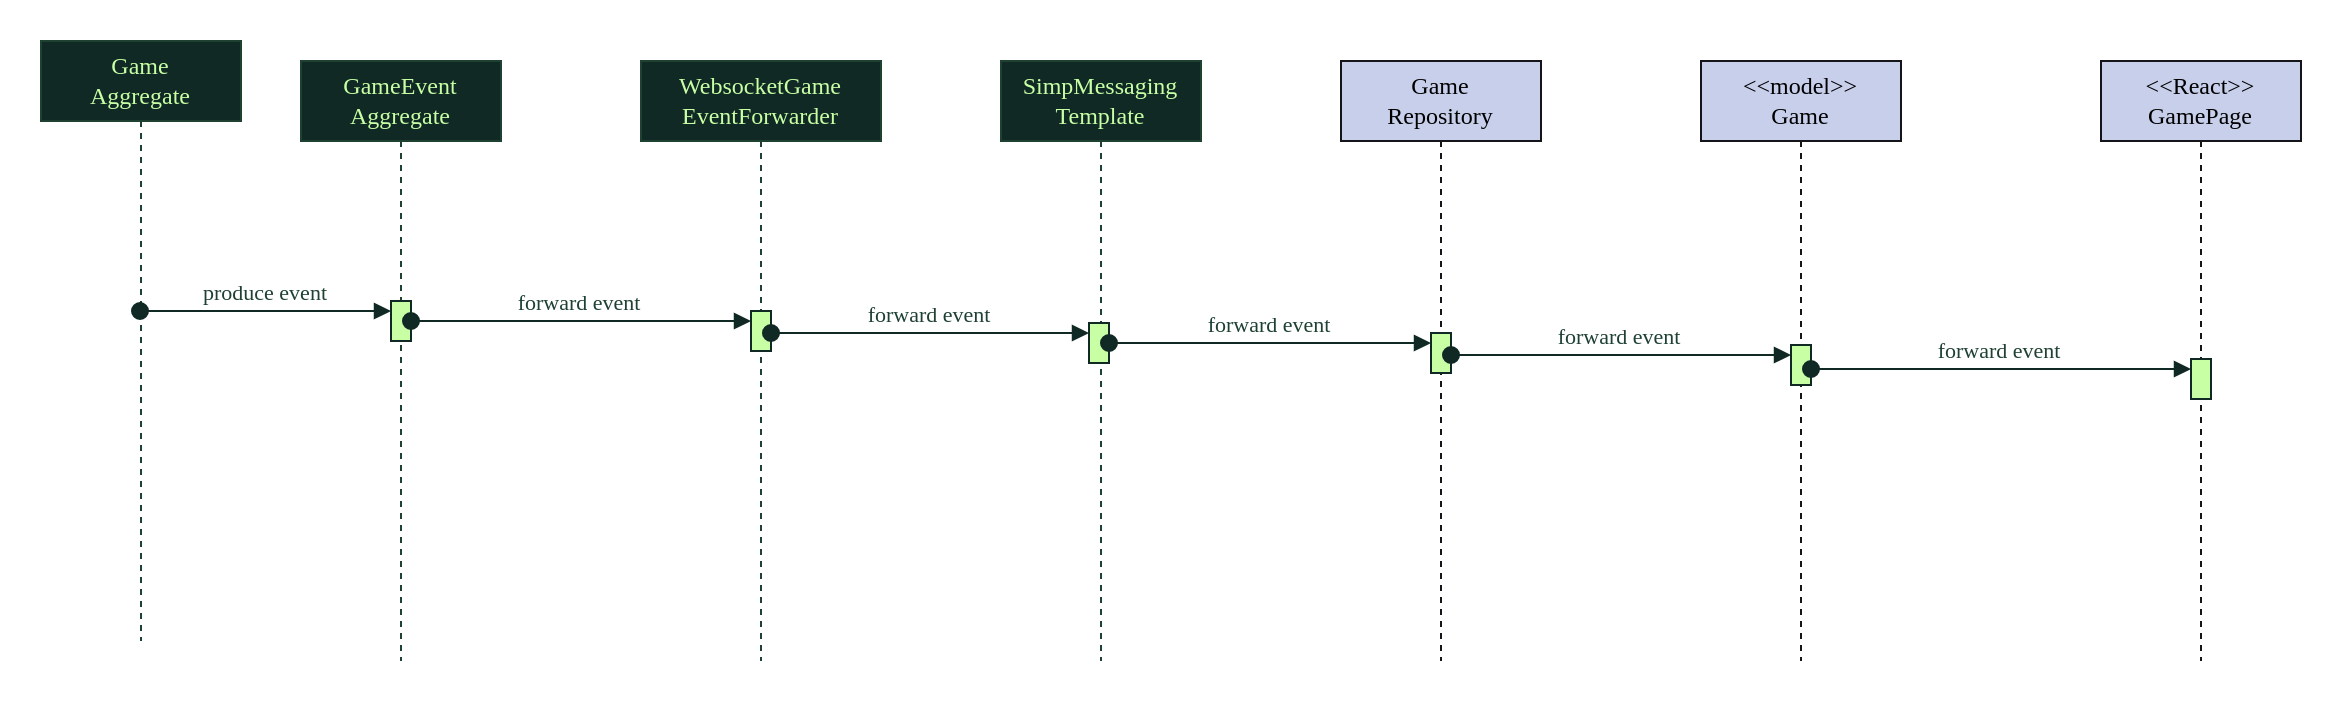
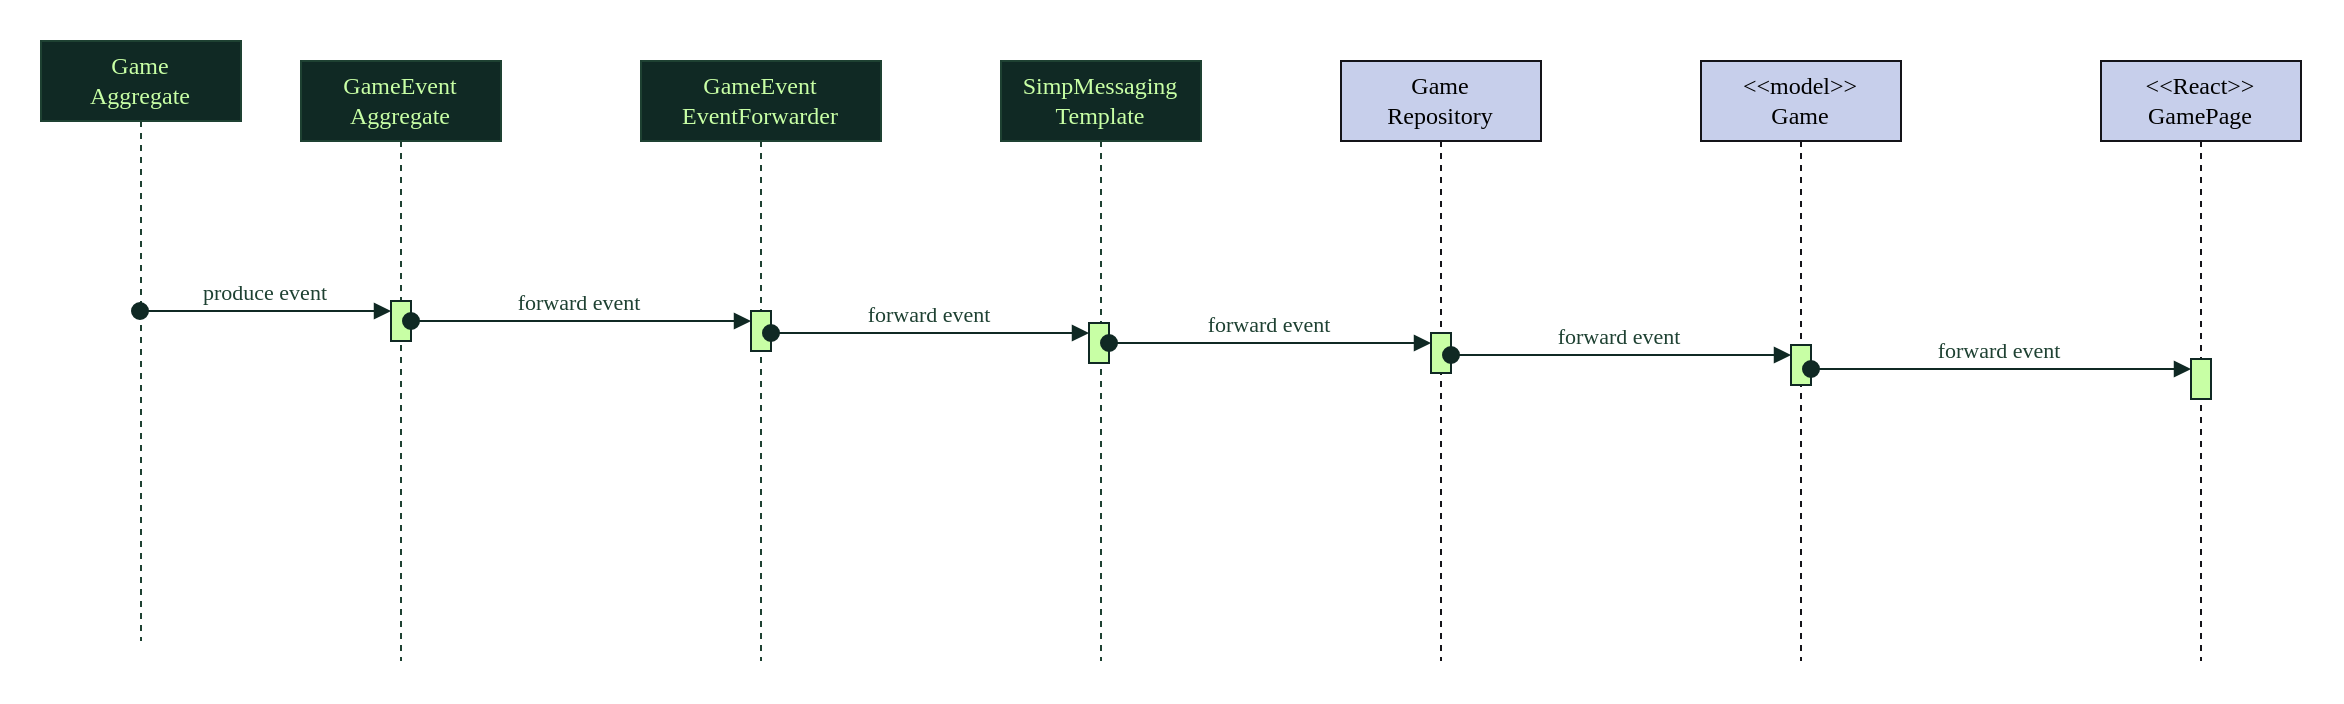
  <mxCell id="0" />
  <mxCell id="1" parent="0" />
  <mxCell id="2" value="Game&lt;div&gt;Aggregate&lt;/div&gt;" style="shape=umlLifeline;perimeter=lifelinePerimeter;whiteSpace=wrap;html=1;container=1;dropTarget=0;collapsible=0;recursiveResize=0;outlineConnect=0;portConstraint=eastwest;newEdgeStyle={&quot;curved&quot;:0,&quot;rounded&quot;:0};fillColor=#102924;strokeColor=#1E4132;fontFamily=ES Klarheit Kurrent RD;fontColor=#C8FFA5;" vertex="1" parent="1"><mxGeometry x="20" y="20" width="100" height="300" as="geometry" /></mxCell>
  <mxCell id="3" value="GameEvent&lt;div&gt;Aggregate&lt;/div&gt;" style="shape=umlLifeline;perimeter=lifelinePerimeter;whiteSpace=wrap;html=1;container=1;dropTarget=0;collapsible=0;recursiveResize=0;outlineConnect=0;portConstraint=eastwest;newEdgeStyle={&quot;curved&quot;:0,&quot;rounded&quot;:0};fillColor=#102924;strokeColor=#1E4132;fontFamily=ES Klarheit Kurrent RD;fontColor=#C8FFA5;" vertex="1" parent="1"><mxGeometry x="150" y="30" width="100" height="300" as="geometry" /></mxCell>
  <mxCell id="4" value="" style="html=1;points=[[0,0,0,0,5],[0,1,0,0,-5],[1,0,0,0,5],[1,1,0,0,-5]];perimeter=orthogonalPerimeter;outlineConnect=0;targetShapes=umlLifeline;portConstraint=eastwest;newEdgeStyle={&quot;curved&quot;:0,&quot;rounded&quot;:0};fillColor=#C8FFA5;strokeColor=#102924;fontFamily=ES Klarheit Kurrent RD;" vertex="1" parent="3"><mxGeometry x="45" y="120" width="10" height="20" as="geometry" /></mxCell>
- <mxCell id="5" value="WebsocketGame&lt;div&gt;EventForwarder&lt;/div&gt;" style="shape=umlLifeline;perimeter=lifelinePerimeter;whiteSpace=wrap;html=1;container=1;dropTarget=0;collapsible=0;recursiveResize=0;outlineConnect=0;portConstraint=eastwest;newEdgeStyle={&quot;curved&quot;:0,&quot;rounded&quot;:0};fillColor=#102924;strokeColor=#1E4132;fontFamily=ES Klarheit Kurrent RD;fontColor=#C8FFA5;" vertex="1" parent="1"><mxGeometry x="320" y="30" width="120" height="300" as="geometry" /></mxCell>
+ <mxCell id="5" value="GameEvent&lt;div&gt;EventForwarder&lt;/div&gt;" style="shape=umlLifeline;perimeter=lifelinePerimeter;whiteSpace=wrap;html=1;container=1;dropTarget=0;collapsible=0;recursiveResize=0;outlineConnect=0;portConstraint=eastwest;newEdgeStyle={&quot;curved&quot;:0,&quot;rounded&quot;:0};fillColor=#102924;strokeColor=#1E4132;fontFamily=ES Klarheit Kurrent RD;fontColor=#C8FFA5;" vertex="1" parent="1"><mxGeometry x="320" y="30" width="120" height="300" as="geometry" /></mxCell>
  <mxCell id="6" value="" style="html=1;points=[[0,0,0,0,5],[0,1,0,0,-5],[1,0,0,0,5],[1,1,0,0,-5]];perimeter=orthogonalPerimeter;outlineConnect=0;targetShapes=umlLifeline;portConstraint=eastwest;newEdgeStyle={&quot;curved&quot;:0,&quot;rounded&quot;:0};fillColor=#C8FFA5;strokeColor=#102924;fontFamily=ES Klarheit Kurrent RD;" vertex="1" parent="5"><mxGeometry x="55" y="125" width="10" height="20" as="geometry" /></mxCell>
  <mxCell id="7" value="SimpMessaging&lt;div&gt;Template&lt;/div&gt;" style="shape=umlLifeline;perimeter=lifelinePerimeter;whiteSpace=wrap;html=1;container=1;dropTarget=0;collapsible=0;recursiveResize=0;outlineConnect=0;portConstraint=eastwest;newEdgeStyle={&quot;curved&quot;:0,&quot;rounded&quot;:0};fillColor=#102924;strokeColor=#1E4132;fontFamily=ES Klarheit Kurrent RD;fontColor=#C8FFA5;" vertex="1" parent="1"><mxGeometry x="500" y="30" width="100" height="300" as="geometry" /></mxCell>
  <mxCell id="8" value="" style="html=1;points=[[0,0,0,0,5],[0,1,0,0,-5],[1,0,0,0,5],[1,1,0,0,-5]];perimeter=orthogonalPerimeter;outlineConnect=0;targetShapes=umlLifeline;portConstraint=eastwest;newEdgeStyle={&quot;curved&quot;:0,&quot;rounded&quot;:0};fillColor=#C8FFA5;strokeColor=#102924;fontFamily=ES Klarheit Kurrent RD;" vertex="1" parent="7"><mxGeometry x="44" y="131" width="10" height="20" as="geometry" /></mxCell>
  <mxCell id="9" value="Game&lt;div&gt;Repository&lt;/div&gt;" style="shape=umlLifeline;perimeter=lifelinePerimeter;whiteSpace=wrap;html=1;container=1;dropTarget=0;collapsible=0;recursiveResize=0;outlineConnect=0;portConstraint=eastwest;newEdgeStyle={&quot;curved&quot;:0,&quot;rounded&quot;:0};fillColor=#C7CFEB;strokeColor=#141419;fontFamily=ES Klarheit Kurrent RD;" vertex="1" parent="1"><mxGeometry x="670" y="30" width="100" height="300" as="geometry" /></mxCell>
  <mxCell id="10" value="" style="html=1;points=[[0,0,0,0,5],[0,1,0,0,-5],[1,0,0,0,5],[1,1,0,0,-5]];perimeter=orthogonalPerimeter;outlineConnect=0;targetShapes=umlLifeline;portConstraint=eastwest;newEdgeStyle={&quot;curved&quot;:0,&quot;rounded&quot;:0};fillColor=#C8FFA5;strokeColor=#102924;fontFamily=ES Klarheit Kurrent RD;" vertex="1" parent="9"><mxGeometry x="45" y="136" width="10" height="20" as="geometry" /></mxCell>
  <mxCell id="11" value="forward event" style="html=1;verticalAlign=bottom;startArrow=oval;endArrow=block;startSize=8;curved=0;rounded=0;fontFamily=ES Klarheit Kurrent RD;fontColor=#1E4132;fillColor=#C8FFA5;strokeColor=#102924;labelBackgroundColor=none;" edge="1" parent="9" target="10"><mxGeometry x="-0.008" relative="1" as="geometry"><mxPoint x="-116" y="141" as="sourcePoint" /><mxPoint x="43" y="141" as="targetPoint" /><mxPoint as="offset" /></mxGeometry></mxCell>
  <mxCell id="12" value="produce event" style="html=1;verticalAlign=bottom;startArrow=oval;endArrow=block;startSize=8;curved=0;rounded=0;entryX=0;entryY=0;entryDx=0;entryDy=5;fontFamily=ES Klarheit Kurrent RD;fontColor=#1E4132;fillColor=#C8FFA5;strokeColor=#102924;labelBackgroundColor=none;" edge="1" target="4" parent="1" source="2"><mxGeometry x="-0.005" relative="1" as="geometry"><mxPoint x="50" y="285" as="sourcePoint" /><mxPoint as="offset" /></mxGeometry></mxCell>
  <mxCell id="13" value="forward event" style="html=1;verticalAlign=bottom;startArrow=oval;endArrow=block;startSize=8;curved=0;rounded=0;entryX=0;entryY=0;entryDx=0;entryDy=5;fontFamily=ES Klarheit Kurrent RD;fontColor=#1E4132;fillColor=#C8FFA5;strokeColor=#102924;labelBackgroundColor=none;" edge="1" target="6" parent="1" source="4"><mxGeometry x="-0.007" relative="1" as="geometry"><mxPoint x="220" y="165" as="sourcePoint" /><mxPoint as="offset" /></mxGeometry></mxCell>
  <mxCell id="14" value="forward event" style="html=1;verticalAlign=bottom;startArrow=oval;endArrow=block;startSize=8;curved=0;rounded=0;entryX=0;entryY=0;entryDx=0;entryDy=5;fontFamily=ES Klarheit Kurrent RD;fontColor=#1E4132;fillColor=#C8FFA5;strokeColor=#102924;labelBackgroundColor=none;" edge="1" parent="1"><mxGeometry x="-0.007" relative="1" as="geometry"><mxPoint x="385" y="166" as="sourcePoint" /><mxPoint x="544" y="166" as="targetPoint" /><mxPoint as="offset" /></mxGeometry></mxCell>
  <mxCell id="15" value="&lt;div&gt;&amp;lt;&amp;lt;model&amp;gt;&amp;gt;&lt;/div&gt;Game" style="shape=umlLifeline;perimeter=lifelinePerimeter;whiteSpace=wrap;html=1;container=1;dropTarget=0;collapsible=0;recursiveResize=0;outlineConnect=0;portConstraint=eastwest;newEdgeStyle={&quot;curved&quot;:0,&quot;rounded&quot;:0};fillColor=#C7CFEB;strokeColor=#141419;fontFamily=ES Klarheit Kurrent RD;" vertex="1" parent="1"><mxGeometry x="850" y="30" width="100" height="300" as="geometry" /></mxCell>
  <mxCell id="16" value="" style="html=1;points=[[0,0,0,0,5],[0,1,0,0,-5],[1,0,0,0,5],[1,1,0,0,-5]];perimeter=orthogonalPerimeter;outlineConnect=0;targetShapes=umlLifeline;portConstraint=eastwest;newEdgeStyle={&quot;curved&quot;:0,&quot;rounded&quot;:0};fillColor=#C8FFA5;strokeColor=#102924;fontFamily=ES Klarheit Kurrent RD;" vertex="1" parent="15"><mxGeometry x="45" y="142" width="10" height="20" as="geometry" /></mxCell>
  <mxCell id="17" value="forward event" style="html=1;verticalAlign=bottom;startArrow=oval;endArrow=block;startSize=8;curved=0;rounded=0;entryX=0;entryY=0;entryDx=0;entryDy=5;fontFamily=ES Klarheit Kurrent RD;fontColor=#1E4132;fillColor=#C8FFA5;strokeColor=#102924;labelBackgroundColor=none;" edge="1" parent="15" source="10"><mxGeometry x="-0.007" relative="1" as="geometry"><mxPoint x="-114" y="147" as="sourcePoint" /><mxPoint x="45" y="147" as="targetPoint" /><mxPoint as="offset" /></mxGeometry></mxCell>
  <mxCell id="18" value="&lt;div&gt;&amp;lt;&amp;lt;React&amp;gt;&amp;gt;&lt;/div&gt;&lt;div&gt;GamePage&lt;/div&gt;" style="shape=umlLifeline;perimeter=lifelinePerimeter;whiteSpace=wrap;html=1;container=1;dropTarget=0;collapsible=0;recursiveResize=0;outlineConnect=0;portConstraint=eastwest;newEdgeStyle={&quot;curved&quot;:0,&quot;rounded&quot;:0};fillColor=#C7CFEB;strokeColor=#141419;fontFamily=ES Klarheit Kurrent RD;" vertex="1" parent="1"><mxGeometry x="1050" y="30" width="100" height="300" as="geometry" /></mxCell>
  <mxCell id="19" value="" style="html=1;points=[[0,0,0,0,5],[0,1,0,0,-5],[1,0,0,0,5],[1,1,0,0,-5]];perimeter=orthogonalPerimeter;outlineConnect=0;targetShapes=umlLifeline;portConstraint=eastwest;newEdgeStyle={&quot;curved&quot;:0,&quot;rounded&quot;:0};fillColor=#C8FFA5;strokeColor=#102924;fontFamily=ES Klarheit Kurrent RD;" vertex="1" parent="18"><mxGeometry x="45" y="149" width="10" height="20" as="geometry" /></mxCell>
  <mxCell id="20" value="forward event" style="html=1;verticalAlign=bottom;startArrow=oval;endArrow=block;startSize=8;curved=0;rounded=0;entryX=0;entryY=0;entryDx=0;entryDy=5;fontFamily=ES Klarheit Kurrent RD;fontColor=#1E4132;fillColor=#C8FFA5;strokeColor=#102924;labelBackgroundColor=none;" edge="1" parent="18" source="16"><mxGeometry x="-0.007" relative="1" as="geometry"><mxPoint x="-127" y="154" as="sourcePoint" /><mxPoint x="45" y="154" as="targetPoint" /><mxPoint as="offset" /></mxGeometry></mxCell>
